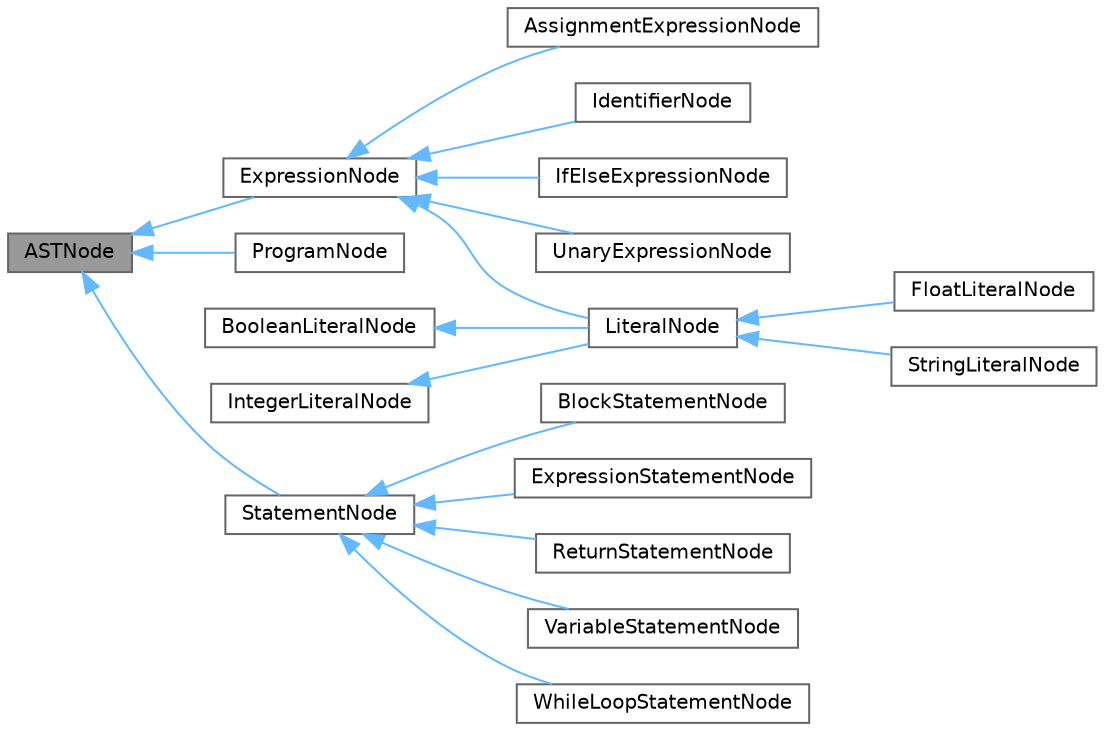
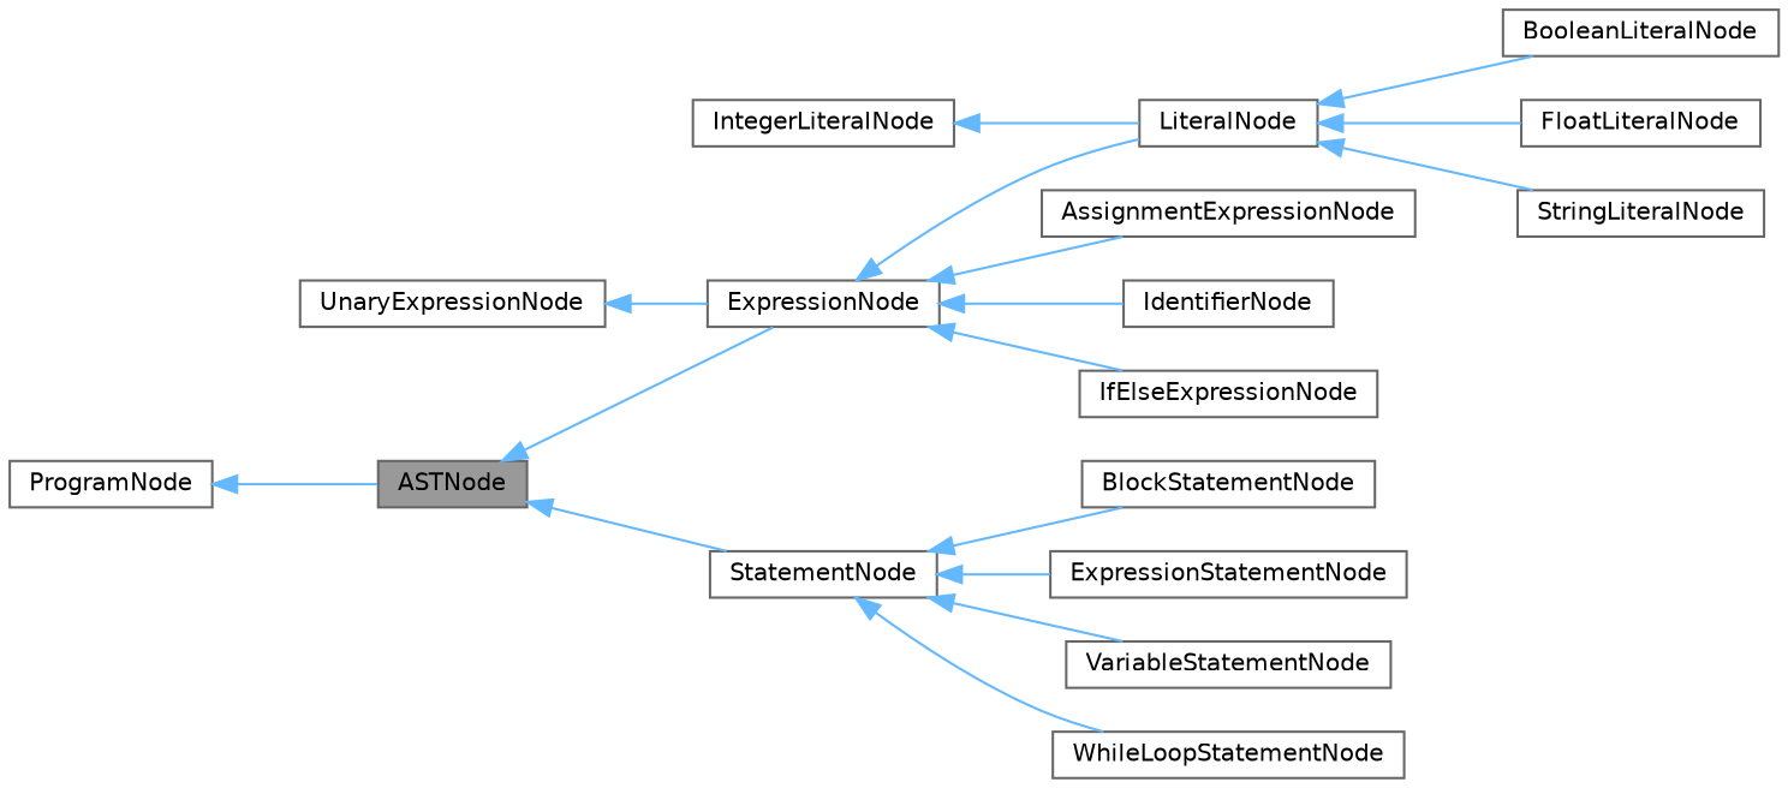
  digraph {
    rankdir=LR
    node [color=gray40 fillcolor=white fontname=Helvetica fontsize=10 shape=box style=filled]
    edge [color=steelblue1 dir=back fontname=Helvetica fontsize=10 labelfontname=Helvetica labelfontsize=10 style=solid]
    n1 [fillcolor=grey60 fontcolor=black height=0.2 label=ASTNode width=0.4]
    n2 [height=0.2 label=ExpressionNode width=0.4]
    n3 [height=0.2 label=ProgramNode width=0.4]
    n4 [height=0.2 label=StatementNode width=0.4]
    n5 [height=0.2 label=AssignmentExpressionNode width=0.4]
    n6 [height=0.2 label=IdentifierNode width=0.4]
    n7 [height=0.2 label=IfElseExpressionNode width=0.4]
    n8 [height=0.2 label=LiteralNode width=0.4]
    n9 [height=0.2 label=UnaryExpressionNode width=0.4]
    n10 [height=0.2 label=BlockStatementNode width=0.4]
    n11 [height=0.2 label=ExpressionStatementNode width=0.4]
-   n12 [height=0.2 label=ReturnStatementNode width=0.4]
    n13 [height=0.2 label=VariableStatementNode width=0.4]
    n14 [height=0.2 label=WhileLoopStatementNode width=0.4]
    n15 [height=0.2 label=BooleanLiteralNode width=0.4]
    n16 [height=0.2 label=FloatLiteralNode width=0.4]
    n17 [height=0.2 label=StringLiteralNode width=0.4]
    n18 [height=0.2 label=IntegerLiteralNode width=0.4]
    n1 -> n2
-   n1 -> n3
+   n3 -> n1
    n1 -> n4
    n2 -> n5
    n2 -> n6
    n2 -> n7
    n2 -> n8
-   n2 -> n9
+   n9 -> n2
    n4 -> n10
    n4 -> n11
-   n4 -> n12
    n4 -> n13
    n4 -> n14
-   n15 -> n8
+   n8 -> n15
    n8 -> n16
    n8 -> n17
    n18 -> n8
  }
